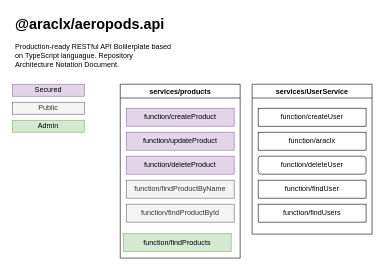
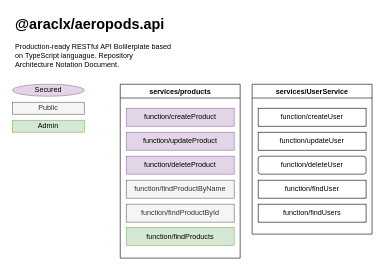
  <mxCell id="0" />
  <mxCell id="1" parent="0" />
  <mxCell id="2" value="&lt;h1&gt;@araclx/aeropods.api&lt;/h1&gt;&lt;p&gt;Production-ready RESTful API Bolilerplate based on TypeScript languague. Repository Architecture Notation Document.&lt;/p&gt;" style="text;html=1;strokeColor=none;fillColor=none;spacing=5;spacingTop=-20;whiteSpace=wrap;overflow=hidden;rounded=0;" parent="1" vertex="1"><mxGeometry x="20" y="20" width="270" height="120" as="geometry" /></mxCell>
  <mxCell id="3" value="services/UserService" style="swimlane;fillColor=none;" parent="1" vertex="1"><mxGeometry x="420" y="140" width="200" height="250" as="geometry" /></mxCell>
  <mxCell id="4" value="function/createUser" style="rounded=0;whiteSpace=wrap;html=1;fillColor=none;" parent="3" vertex="1"><mxGeometry x="10" y="40" width="180" height="30" as="geometry" /></mxCell>
- <mxCell id="5" value="function/araclx" style="rounded=0;whiteSpace=wrap;html=1;fillColor=none;" parent="3" vertex="1"><mxGeometry x="10" y="80" width="180" height="30" as="geometry" /></mxCell>
+ <mxCell id="5" value="function/updateUser" style="rounded=0;whiteSpace=wrap;html=1;fillColor=none;" parent="3" vertex="1"><mxGeometry x="10" y="80" width="180" height="30" as="geometry" /></mxCell>
  <mxCell id="6" value="function/deleteUser" style="whiteSpace=wrap;html=1;fillColor=none;rounded=1;" parent="3" vertex="1"><mxGeometry x="10" y="120" width="180" height="30" as="geometry" /></mxCell>
  <mxCell id="7" value="function/findUser" style="rounded=0;whiteSpace=wrap;html=1;fillColor=none;" parent="3" vertex="1"><mxGeometry x="10" y="160" width="180" height="30" as="geometry" /></mxCell>
  <mxCell id="8" value="function/findUsers" style="rounded=0;whiteSpace=wrap;html=1;fillColor=none;" parent="3" vertex="1"><mxGeometry x="10" y="200" width="180" height="30" as="geometry" /></mxCell>
  <mxCell id="9" value="services/products" style="swimlane;" vertex="1" parent="1"><mxGeometry x="200" y="140" width="200" height="290" as="geometry"><mxRectangle x="220" y="160" width="140" height="23" as="alternateBounds" /></mxGeometry></mxCell>
  <mxCell id="10" value="function/createProduct" style="rounded=0;whiteSpace=wrap;html=1;fillColor=#e1d5e7;strokeColor=#9673a6;" vertex="1" parent="9"><mxGeometry x="10" y="40" width="180" height="30" as="geometry" /></mxCell>
  <mxCell id="11" value="function/updateProduct" style="rounded=0;whiteSpace=wrap;html=1;fillColor=#e1d5e7;strokeColor=#9673a6;" vertex="1" parent="9"><mxGeometry x="10" y="80" width="180" height="30" as="geometry" /></mxCell>
  <mxCell id="12" value="function/deleteProduct" style="rounded=0;whiteSpace=wrap;html=1;fillColor=#e1d5e7;strokeColor=#9673a6;" vertex="1" parent="9"><mxGeometry x="10" y="120" width="180" height="30" as="geometry" /></mxCell>
  <mxCell id="13" value="function/findProductByName" style="rounded=0;whiteSpace=wrap;html=1;fillColor=#f5f5f5;strokeColor=#666666;fontColor=#333333;" vertex="1" parent="9"><mxGeometry x="10" y="160" width="180" height="30" as="geometry" /></mxCell>
  <mxCell id="14" value="function/findProductById" style="rounded=0;whiteSpace=wrap;html=1;fillColor=#f5f5f5;strokeColor=#666666;fontColor=#333333;" vertex="1" parent="9"><mxGeometry x="10" y="200" width="180" height="30" as="geometry" /></mxCell>
- <mxCell id="15" value="function/findProducts" style="rounded=0;whiteSpace=wrap;html=1;fillColor=#d5e8d4;strokeColor=#82b366;" vertex="1" parent="9"><mxGeometry x="5" y="249" width="180" height="30" as="geometry" /></mxCell>
- <mxCell id="16" value="Secured" style="rounded=0;whiteSpace=wrap;html=1;fillColor=#e1d5e7;strokeColor=#9673a6;" vertex="1" parent="1"><mxGeometry x="20" y="140" width="120" height="20" as="geometry" /></mxCell>
+ <mxCell id="15" value="function/findProducts" style="rounded=0;whiteSpace=wrap;html=1;fillColor=#d5e8d4;strokeColor=#82b366;" vertex="1" parent="9"><mxGeometry x="10" y="239" width="180" height="30" as="geometry" /></mxCell>
+ <mxCell id="16" value="Secured" style="ellipse;whiteSpace=wrap;html=1;fillColor=#e1d5e7;strokeColor=#9673a6;" vertex="1" parent="1"><mxGeometry x="20" y="140" width="120" height="20" as="geometry" /></mxCell>
  <mxCell id="17" value="Public" style="rounded=0;whiteSpace=wrap;html=1;fillColor=#f5f5f5;strokeColor=#666666;fontColor=#333333;" vertex="1" parent="1"><mxGeometry x="20" y="170" width="120" height="20" as="geometry" /></mxCell>
  <mxCell id="18" value="Admin" style="rounded=0;whiteSpace=wrap;html=1;fillColor=#d5e8d4;strokeColor=#82b366;" vertex="1" parent="1"><mxGeometry x="20" y="200" width="120" height="20" as="geometry" /></mxCell>
